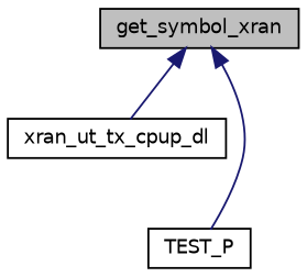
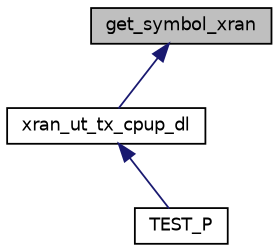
  digraph {
    rankdir=TB
    node [color=black fillcolor=white fontname=Helvetica fontsize=10 shape=record style=filled]
    edge [color=midnightblue dir=back fontname=Helvetica fontsize=10 labelfontname=Helvetica labelfontsize=10 style=solid]
    n1 [fillcolor=grey75 fontcolor=black height=0.2 label=get_symbol_xran width=0.4]
    n2 [height=0.2 label=xran_ut_tx_cpup_dl width=0.4]
    n3 [height=0.2 label=TEST_P width=0.4]
    n1 -> n2
-   n1 -> n3
+   n2 -> n3
  }
